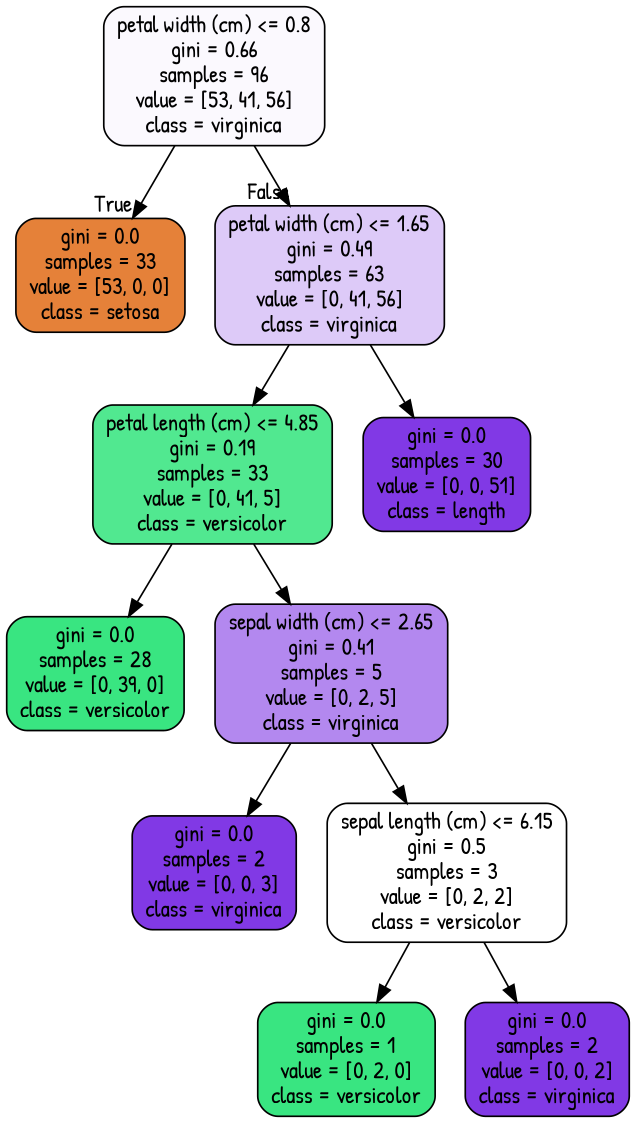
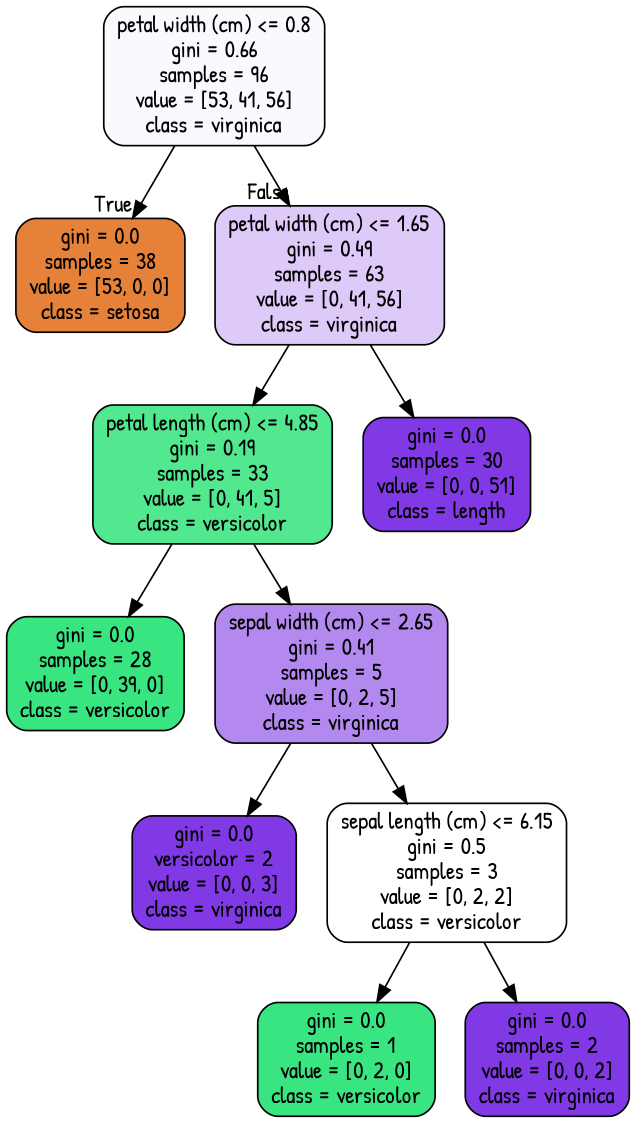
  digraph {
    fontname="Patrick Hand"
    node [color=black fillcolor="#8139e5" fontname="Patrick Hand" shape=box style="filled, rounded"]
    edge [fontname="Patrick Hand"]
    n1 [fillcolor="#fbf9fe" label="petal width (cm) <= 0.8\ngini = 0.66\nsamples = 96\nvalue = [53, 41, 56]\nclass = virginica"]
-   n2 [fillcolor="#e58139" label="gini = 0.0\nsamples = 33\nvalue = [53, 0, 0]\nclass = setosa"]
+   n2 [fillcolor="#e58139" label="gini = 0.0\nsamples = 38\nvalue = [53, 0, 0]\nclass = setosa"]
    n3 [fillcolor="#ddcaf8" label="petal width (cm) <= 1.65\ngini = 0.49\nsamples = 63\nvalue = [0, 41, 56]\nclass = virginica"]
    n4 [fillcolor="#51e890" label="petal length (cm) <= 4.85\ngini = 0.19\nsamples = 33\nvalue = [0, 41, 5]\nclass = versicolor"]
    n5 [label="gini = 0.0\nsamples = 30\nvalue = [0, 0, 51]\nclass = length"]
    n6 [fillcolor="#39e581" label="gini = 0.0\nsamples = 28\nvalue = [0, 39, 0]\nclass = versicolor"]
    n7 [fillcolor="#b388ef" label="sepal width (cm) <= 2.65\ngini = 0.41\nsamples = 5\nvalue = [0, 2, 5]\nclass = virginica"]
-   n8 [label="gini = 0.0\nsamples = 2\nvalue = [0, 0, 3]\nclass = virginica"]
+   n8 [label="gini = 0.0\nversicolor = 2\nvalue = [0, 0, 3]\nclass = virginica"]
    n9 [fillcolor="#ffffff" label="sepal length (cm) <= 6.15\ngini = 0.5\nsamples = 3\nvalue = [0, 2, 2]\nclass = versicolor"]
    n10 [fillcolor="#39e581" label="gini = 0.0\nsamples = 1\nvalue = [0, 2, 0]\nclass = versicolor"]
    n11 [label="gini = 0.0\nsamples = 2\nvalue = [0, 0, 2]\nclass = virginica"]
    n1 -> n2 [headlabel=True labelangle=45 labeldistance=2.5]
    n1 -> n3 [headlabel=False labelangle=-45 labeldistance=2.5]
    n3 -> n4
    n3 -> n5
    n4 -> n6
    n4 -> n7
    n7 -> n8
    n7 -> n9
    n9 -> n10
    n9 -> n11
  }
